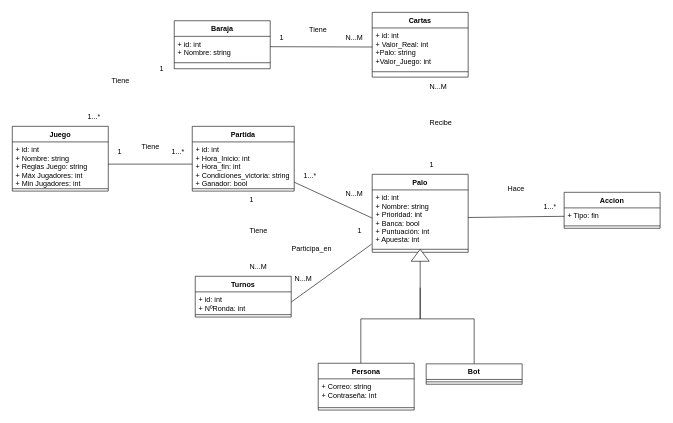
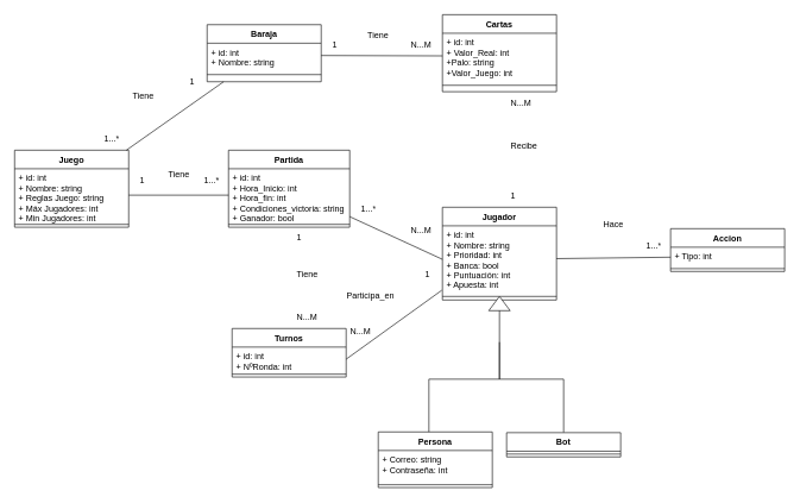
  <mxCell id="0" />
  <mxCell id="1" parent="0" />
  <mxCell id="2" value="Baraja" style="swimlane;fontStyle=1;align=center;verticalAlign=top;childLayout=stackLayout;horizontal=1;startSize=26;horizontalStack=0;resizeParent=1;resizeParentMax=0;resizeLast=0;collapsible=1;marginBottom=0;" parent="1" vertex="1"><mxGeometry x="290" y="34" width="160" height="80" as="geometry" /></mxCell>
  <mxCell id="3" value="+ id: int&#10;+ Nombre: string" style="text;strokeColor=none;fillColor=none;align=left;verticalAlign=top;spacingLeft=4;spacingRight=4;overflow=hidden;rotatable=0;points=[[0,0.5],[1,0.5]];portConstraint=eastwest;" parent="2" vertex="1"><mxGeometry y="26" width="160" height="34" as="geometry" /></mxCell>
  <mxCell id="4" value="" style="line;strokeWidth=1;fillColor=none;align=left;verticalAlign=middle;spacingTop=-1;spacingLeft=3;spacingRight=3;rotatable=0;labelPosition=right;points=[];portConstraint=eastwest;" parent="2" vertex="1"><mxGeometry y="60" width="160" height="20" as="geometry" /></mxCell>
  <mxCell id="5" value="Cartas" style="swimlane;fontStyle=1;align=center;verticalAlign=top;childLayout=stackLayout;horizontal=1;startSize=26;horizontalStack=0;resizeParent=1;resizeParentMax=0;resizeLast=0;collapsible=1;marginBottom=0;" parent="1" vertex="1"><mxGeometry x="620" y="20" width="160" height="108" as="geometry" /></mxCell>
  <mxCell id="6" value="+ id: int&#10;+ Valor_Real: int&#10;+Palo: string&#10;+Valor_Juego: int" style="text;strokeColor=none;fillColor=none;align=left;verticalAlign=top;spacingLeft=4;spacingRight=4;overflow=hidden;rotatable=0;points=[[0,0.5],[1,0.5]];portConstraint=eastwest;" parent="5" vertex="1"><mxGeometry y="26" width="160" height="64" as="geometry" /></mxCell>
  <mxCell id="7" value="" style="line;strokeWidth=1;fillColor=none;align=left;verticalAlign=middle;spacingTop=-1;spacingLeft=3;spacingRight=3;rotatable=0;labelPosition=right;points=[];portConstraint=eastwest;" parent="5" vertex="1"><mxGeometry y="90" width="160" height="18" as="geometry" /></mxCell>
  <mxCell id="8" value="" style="endArrow=none;html=1;rounded=0;" parent="1" source="3" target="6" edge="1"><mxGeometry relative="1" as="geometry"><mxPoint x="550" y="120" as="sourcePoint" /><mxPoint x="710" y="120" as="targetPoint" /></mxGeometry></mxCell>
  <mxCell id="9" value="1" style="text;strokeColor=none;fillColor=none;spacingLeft=4;spacingRight=4;overflow=hidden;rotatable=0;points=[[0,0.5],[1,0.5]];portConstraint=eastwest;fontSize=12;" parent="1" vertex="1"><mxGeometry x="460" y="49" width="40" height="30" as="geometry" /></mxCell>
  <mxCell id="10" value="N...M" style="text;strokeColor=none;fillColor=none;spacingLeft=4;spacingRight=4;overflow=hidden;rotatable=0;points=[[0,0.5],[1,0.5]];portConstraint=eastwest;fontSize=12;" parent="1" vertex="1"><mxGeometry x="570" y="49" width="40" height="30" as="geometry" /></mxCell>
  <mxCell id="11" value="Tiene" style="text;html=1;strokeColor=none;fillColor=none;align=center;verticalAlign=middle;whiteSpace=wrap;rounded=0;" parent="1" vertex="1"><mxGeometry x="510" y="40" width="40" height="20" as="geometry" /></mxCell>
  <mxCell id="12" value="Accion" style="swimlane;fontStyle=1;align=center;verticalAlign=top;childLayout=stackLayout;horizontal=1;startSize=26;horizontalStack=0;resizeParent=1;resizeParentMax=0;resizeLast=0;collapsible=1;marginBottom=0;" parent="1" vertex="1"><mxGeometry x="940" y="320" width="160" height="60" as="geometry" /></mxCell>
- <mxCell id="13" value="+ Tipo: fin" style="text;strokeColor=none;fillColor=none;align=left;verticalAlign=top;spacingLeft=4;spacingRight=4;overflow=hidden;rotatable=0;points=[[0,0.5],[1,0.5]];portConstraint=eastwest;" parent="12" vertex="1"><mxGeometry y="26" width="160" height="26" as="geometry" /></mxCell>
+ <mxCell id="13" value="+ Tipo: int" style="text;strokeColor=none;fillColor=none;align=left;verticalAlign=top;spacingLeft=4;spacingRight=4;overflow=hidden;rotatable=0;points=[[0,0.5],[1,0.5]];portConstraint=eastwest;" parent="12" vertex="1"><mxGeometry y="26" width="160" height="26" as="geometry" /></mxCell>
  <mxCell id="14" value="" style="line;strokeWidth=1;fillColor=none;align=left;verticalAlign=middle;spacingTop=-1;spacingLeft=3;spacingRight=3;rotatable=0;labelPosition=right;points=[];portConstraint=eastwest;" parent="12" vertex="1"><mxGeometry y="52" width="160" height="8" as="geometry" /></mxCell>
- <mxCell id="15" value="Palo" style="swimlane;fontStyle=1;align=center;verticalAlign=top;childLayout=stackLayout;horizontal=1;startSize=26;horizontalStack=0;resizeParent=1;resizeParentMax=0;resizeLast=0;collapsible=1;marginBottom=0;" parent="1" vertex="1"><mxGeometry x="620" y="290" width="160" height="130" as="geometry"><mxRectangle x="400" y="400" width="80" height="26" as="alternateBounds" /></mxGeometry></mxCell>
+ <mxCell id="15" value="Jugador" style="swimlane;fontStyle=1;align=center;verticalAlign=top;childLayout=stackLayout;horizontal=1;startSize=26;horizontalStack=0;resizeParent=1;resizeParentMax=0;resizeLast=0;collapsible=1;marginBottom=0;" parent="1" vertex="1"><mxGeometry x="620" y="290" width="160" height="130" as="geometry"><mxRectangle x="400" y="400" width="80" height="26" as="alternateBounds" /></mxGeometry></mxCell>
  <mxCell id="16" value="+ id: int&#10;+ Nombre: string&#10;+ Prioridad: int&#10;+ Banca: bool&#10;+ Puntuación: int&#10;+ Apuesta: int" style="text;strokeColor=none;fillColor=none;align=left;verticalAlign=top;spacingLeft=4;spacingRight=4;overflow=hidden;rotatable=0;points=[[0,0.5],[1,0.5]];portConstraint=eastwest;" parent="15" vertex="1"><mxGeometry y="26" width="160" height="94" as="geometry" /></mxCell>
  <mxCell id="17" value="" style="line;strokeWidth=1;fillColor=none;align=left;verticalAlign=middle;spacingTop=-1;spacingLeft=3;spacingRight=3;rotatable=0;labelPosition=right;points=[];portConstraint=eastwest;" parent="15" vertex="1"><mxGeometry y="120" width="160" height="10" as="geometry" /></mxCell>
  <mxCell id="18" value="" style="triangle;whiteSpace=wrap;html=1;rotation=-90;" parent="1" vertex="1"><mxGeometry x="690" y="410" width="20" height="30" as="geometry" /></mxCell>
  <mxCell id="19" value="" style="endArrow=none;html=1;rounded=0;entryX=0;entryY=0.5;entryDx=0;entryDy=0;edgeStyle=elbowEdgeStyle;elbow=vertical;exitX=0.444;exitY=0.012;exitDx=0;exitDy=0;exitPerimeter=0;" parent="1" source="21" target="18" edge="1"><mxGeometry relative="1" as="geometry"><mxPoint x="610" y="571" as="sourcePoint" /><mxPoint x="530" y="501" as="targetPoint" /><Array as="points"><mxPoint x="610" y="531" /><mxPoint x="650" y="531" /></Array></mxGeometry></mxCell>
  <mxCell id="20" value="" style="endArrow=none;html=1;rounded=0;edgeStyle=elbowEdgeStyle;elbow=vertical;exitX=0.5;exitY=0;exitDx=0;exitDy=0;" parent="1" source="24" edge="1"><mxGeometry relative="1" as="geometry"><mxPoint x="770" y="571" as="sourcePoint" /><mxPoint x="700" y="479" as="targetPoint" /><Array as="points"><mxPoint x="710" y="531" /></Array></mxGeometry></mxCell>
  <mxCell id="21" value="Persona" style="swimlane;fontStyle=1;align=center;verticalAlign=top;childLayout=stackLayout;horizontal=1;startSize=26;horizontalStack=0;resizeParent=1;resizeParentMax=0;resizeLast=0;collapsible=1;marginBottom=0;" parent="1" vertex="1"><mxGeometry x="530" y="605" width="160" height="78" as="geometry" /></mxCell>
  <mxCell id="22" value="+ Correo: string&#10;+ Contraseña: int" style="text;strokeColor=none;fillColor=none;align=left;verticalAlign=top;spacingLeft=4;spacingRight=4;overflow=hidden;rotatable=0;points=[[0,0.5],[1,0.5]];portConstraint=eastwest;" parent="21" vertex="1"><mxGeometry y="26" width="160" height="44" as="geometry" /></mxCell>
  <mxCell id="23" value="" style="line;strokeWidth=1;fillColor=none;align=left;verticalAlign=middle;spacingTop=-1;spacingLeft=3;spacingRight=3;rotatable=0;labelPosition=right;points=[];portConstraint=eastwest;" parent="21" vertex="1"><mxGeometry y="70" width="160" height="8" as="geometry" /></mxCell>
  <mxCell id="24" value="Bot" style="swimlane;fontStyle=1;align=center;verticalAlign=top;childLayout=stackLayout;horizontal=1;startSize=26;horizontalStack=0;resizeParent=1;resizeParentMax=0;resizeLast=0;collapsible=1;marginBottom=0;" parent="1" vertex="1"><mxGeometry x="710" y="606" width="160" height="34" as="geometry" /></mxCell>
  <mxCell id="25" value="" style="line;strokeWidth=1;fillColor=none;align=left;verticalAlign=middle;spacingTop=-1;spacingLeft=3;spacingRight=3;rotatable=0;labelPosition=right;points=[];portConstraint=eastwest;" parent="24" vertex="1"><mxGeometry y="26" width="160" height="8" as="geometry" /></mxCell>
  <mxCell id="26" value="N...M" style="text;strokeColor=none;fillColor=none;spacingLeft=4;spacingRight=4;overflow=hidden;rotatable=0;points=[[0,0.5],[1,0.5]];portConstraint=eastwest;fontSize=12;" parent="1" vertex="1"><mxGeometry x="710" y="130" width="40" height="30" as="geometry" /></mxCell>
  <mxCell id="27" value="1" style="text;strokeColor=none;fillColor=none;spacingLeft=4;spacingRight=4;overflow=hidden;rotatable=0;points=[[0,0.5],[1,0.5]];portConstraint=eastwest;fontSize=12;" parent="1" vertex="1"><mxGeometry x="710" y="260" width="40" height="30" as="geometry" /></mxCell>
  <mxCell id="28" value="Recibe" style="text;strokeColor=none;fillColor=none;spacingLeft=4;spacingRight=4;overflow=hidden;rotatable=0;points=[[0,0.5],[1,0.5]];portConstraint=eastwest;fontSize=12;" parent="1" vertex="1"><mxGeometry x="710" y="190" width="50" height="30" as="geometry" /></mxCell>
  <mxCell id="29" value="" style="endArrow=none;html=1;rounded=0;" parent="1" source="16" target="13" edge="1"><mxGeometry relative="1" as="geometry"><mxPoint x="450" y="380" as="sourcePoint" /><mxPoint x="610" y="380" as="targetPoint" /></mxGeometry></mxCell>
  <mxCell id="30" value="1...*" style="text;strokeColor=none;fillColor=none;spacingLeft=4;spacingRight=4;overflow=hidden;rotatable=0;points=[[0,0.5],[1,0.5]];portConstraint=eastwest;fontSize=12;" parent="1" vertex="1"><mxGeometry x="900" y="330" width="30" height="30" as="geometry" /></mxCell>
  <mxCell id="31" value="Hace" style="text;strokeColor=none;fillColor=none;spacingLeft=4;spacingRight=4;overflow=hidden;rotatable=0;points=[[0,0.5],[1,0.5]];portConstraint=eastwest;fontSize=12;" parent="1" vertex="1"><mxGeometry x="840" y="300" width="40" height="30" as="geometry" /></mxCell>
  <mxCell id="32" value="Partida" style="swimlane;fontStyle=1;align=center;verticalAlign=top;childLayout=stackLayout;horizontal=1;startSize=26;horizontalStack=0;resizeParent=1;resizeParentMax=0;resizeLast=0;collapsible=1;marginBottom=0;" parent="1" vertex="1"><mxGeometry x="320" y="210" width="170" height="108" as="geometry" /></mxCell>
  <mxCell id="33" value="+ id: int&#10;+ Hora_Inicio: int&#10;+ Hora_fin: int&#10;+ Condiciones_victoria: string&#10;+ Ganador: bool" style="text;strokeColor=none;fillColor=none;align=left;verticalAlign=top;spacingLeft=4;spacingRight=4;overflow=hidden;rotatable=0;points=[[0,0.5],[1,0.5]];portConstraint=eastwest;" parent="32" vertex="1"><mxGeometry y="26" width="170" height="74" as="geometry" /></mxCell>
  <mxCell id="34" value="" style="line;strokeWidth=1;fillColor=none;align=left;verticalAlign=middle;spacingTop=-1;spacingLeft=3;spacingRight=3;rotatable=0;labelPosition=right;points=[];portConstraint=eastwest;" parent="32" vertex="1"><mxGeometry y="100" width="170" height="8" as="geometry" /></mxCell>
  <mxCell id="35" value="Turnos" style="swimlane;fontStyle=1;align=center;verticalAlign=top;childLayout=stackLayout;horizontal=1;startSize=26;horizontalStack=0;resizeParent=1;resizeParentMax=0;resizeLast=0;collapsible=1;marginBottom=0;" parent="1" vertex="1"><mxGeometry x="325" y="460" width="160" height="68" as="geometry" /></mxCell>
  <mxCell id="36" value="+ id: int&#10;+ NºRonda: int" style="text;strokeColor=none;fillColor=none;align=left;verticalAlign=top;spacingLeft=4;spacingRight=4;overflow=hidden;rotatable=0;points=[[0,0.5],[1,0.5]];portConstraint=eastwest;" parent="35" vertex="1"><mxGeometry y="26" width="160" height="34" as="geometry" /></mxCell>
  <mxCell id="37" value="" style="line;strokeWidth=1;fillColor=none;align=left;verticalAlign=middle;spacingTop=-1;spacingLeft=3;spacingRight=3;rotatable=0;labelPosition=right;points=[];portConstraint=eastwest;" parent="35" vertex="1"><mxGeometry y="60" width="160" height="8" as="geometry" /></mxCell>
  <mxCell id="38" value="" style="endArrow=none;html=1;rounded=0;entryX=0;entryY=0.5;entryDx=0;entryDy=0;" parent="1" source="32" target="16" edge="1"><mxGeometry relative="1" as="geometry"><mxPoint x="450" y="380" as="sourcePoint" /><mxPoint x="610" y="380" as="targetPoint" /></mxGeometry></mxCell>
  <mxCell id="39" value="1...*" style="text;strokeColor=none;fillColor=none;spacingLeft=4;spacingRight=4;overflow=hidden;rotatable=0;points=[[0,0.5],[1,0.5]];portConstraint=eastwest;fontSize=12;" parent="1" vertex="1"><mxGeometry x="500" y="278" width="30" height="30" as="geometry" /></mxCell>
  <mxCell id="40" value="N...M" style="text;strokeColor=none;fillColor=none;spacingLeft=4;spacingRight=4;overflow=hidden;rotatable=0;points=[[0,0.5],[1,0.5]];portConstraint=eastwest;fontSize=12;" parent="1" vertex="1"><mxGeometry x="570" y="308" width="40" height="30" as="geometry" /></mxCell>
  <mxCell id="41" value="" style="endArrow=none;html=1;rounded=0;entryX=-0.006;entryY=0.962;entryDx=0;entryDy=0;entryPerimeter=0;exitX=1;exitY=0.5;exitDx=0;exitDy=0;" parent="1" source="36" target="16" edge="1"><mxGeometry relative="1" as="geometry"><mxPoint x="450" y="380" as="sourcePoint" /><mxPoint x="570" y="350" as="targetPoint" /></mxGeometry></mxCell>
  <mxCell id="42" value="1" style="text;strokeColor=none;fillColor=none;spacingLeft=4;spacingRight=4;overflow=hidden;rotatable=0;points=[[0,0.5],[1,0.5]];portConstraint=eastwest;fontSize=12;" parent="1" vertex="1"><mxGeometry x="410" y="318" width="20" height="30" as="geometry" /></mxCell>
  <mxCell id="43" value="N...M" style="text;strokeColor=none;fillColor=none;spacingLeft=4;spacingRight=4;overflow=hidden;rotatable=0;points=[[0,0.5],[1,0.5]];portConstraint=eastwest;fontSize=12;" parent="1" vertex="1"><mxGeometry x="410" y="430" width="40" height="30" as="geometry" /></mxCell>
  <mxCell id="44" value="Tiene" style="text;strokeColor=none;fillColor=none;spacingLeft=4;spacingRight=4;overflow=hidden;rotatable=0;points=[[0,0.5],[1,0.5]];portConstraint=eastwest;fontSize=12;" parent="1" vertex="1"><mxGeometry x="410" y="370" width="40" height="30" as="geometry" /></mxCell>
  <mxCell id="45" value="1" style="text;strokeColor=none;fillColor=none;spacingLeft=4;spacingRight=4;overflow=hidden;rotatable=0;points=[[0,0.5],[1,0.5]];portConstraint=eastwest;fontSize=12;" parent="1" vertex="1"><mxGeometry x="590" y="370" width="20" height="30" as="geometry" /></mxCell>
  <mxCell id="46" value="N...M" style="text;strokeColor=none;fillColor=none;spacingLeft=4;spacingRight=4;overflow=hidden;rotatable=0;points=[[0,0.5],[1,0.5]];portConstraint=eastwest;fontSize=12;" parent="1" vertex="1"><mxGeometry x="485" y="450" width="40" height="30" as="geometry" /></mxCell>
  <mxCell id="47" value="Participa_en" style="text;strokeColor=none;fillColor=none;spacingLeft=4;spacingRight=4;overflow=hidden;rotatable=0;points=[[0,0.5],[1,0.5]];portConstraint=eastwest;fontSize=12;" parent="1" vertex="1"><mxGeometry x="480" y="400" width="80" height="30" as="geometry" /></mxCell>
  <mxCell id="48" value="Juego" style="swimlane;fontStyle=1;align=center;verticalAlign=top;childLayout=stackLayout;horizontal=1;startSize=26;horizontalStack=0;resizeParent=1;resizeParentMax=0;resizeLast=0;collapsible=1;marginBottom=0;" parent="1" vertex="1"><mxGeometry x="20" y="210" width="160" height="108" as="geometry" /></mxCell>
  <mxCell id="49" value="+ id: int&#10;+ Nombre: string&#10;+ Reglas Juego: string&#10;+ Máx Jugadores: int&#10;+ Min Jugadores: int" style="text;strokeColor=none;fillColor=none;align=left;verticalAlign=top;spacingLeft=4;spacingRight=4;overflow=hidden;rotatable=0;points=[[0,0.5],[1,0.5]];portConstraint=eastwest;" parent="48" vertex="1"><mxGeometry y="26" width="160" height="74" as="geometry" /></mxCell>
  <mxCell id="50" value="" style="line;strokeWidth=1;fillColor=none;align=left;verticalAlign=middle;spacingTop=-1;spacingLeft=3;spacingRight=3;rotatable=0;labelPosition=right;points=[];portConstraint=eastwest;" parent="48" vertex="1"><mxGeometry y="100" width="160" height="8" as="geometry" /></mxCell>
  <mxCell id="51" value="" style="endArrow=none;html=1;rounded=0;" edge="1" parent="1" source="49" target="33"><mxGeometry relative="1" as="geometry"><mxPoint x="170" y="520" as="sourcePoint" /><mxPoint x="330" y="520" as="targetPoint" /></mxGeometry></mxCell>
  <mxCell id="52" value="1" style="text;strokeColor=none;fillColor=none;spacingLeft=4;spacingRight=4;overflow=hidden;rotatable=0;points=[[0,0.5],[1,0.5]];portConstraint=eastwest;fontSize=12;" vertex="1" parent="1"><mxGeometry x="190" y="238" width="20" height="30" as="geometry" /></mxCell>
  <mxCell id="53" value="1...*" style="text;strokeColor=none;fillColor=none;spacingLeft=4;spacingRight=4;overflow=hidden;rotatable=0;points=[[0,0.5],[1,0.5]];portConstraint=eastwest;fontSize=12;" vertex="1" parent="1"><mxGeometry x="280" y="238" width="40" height="30" as="geometry" /></mxCell>
  <mxCell id="54" value="Tiene" style="text;strokeColor=none;fillColor=none;spacingLeft=4;spacingRight=4;overflow=hidden;rotatable=0;points=[[0,0.5],[1,0.5]];portConstraint=eastwest;fontSize=12;" vertex="1" parent="1"><mxGeometry x="230" y="230" width="40" height="30" as="geometry" /></mxCell>
+ <mxCell id="55" value="" style="endArrow=none;html=1;rounded=0;" edge="1" parent="1" source="48" target="2"><mxGeometry relative="1" as="geometry"><mxPoint x="480" y="320" as="sourcePoint" /><mxPoint x="640" y="320" as="targetPoint" /></mxGeometry></mxCell>
  <mxCell id="56" value="1...*" style="text;strokeColor=none;fillColor=none;spacingLeft=4;spacingRight=4;overflow=hidden;rotatable=0;points=[[0,0.5],[1,0.5]];portConstraint=eastwest;fontSize=12;" vertex="1" parent="1"><mxGeometry x="140" y="180" width="30" height="30" as="geometry" /></mxCell>
  <mxCell id="57" value="1" style="text;strokeColor=none;fillColor=none;spacingLeft=4;spacingRight=4;overflow=hidden;rotatable=0;points=[[0,0.5],[1,0.5]];portConstraint=eastwest;fontSize=12;" vertex="1" parent="1"><mxGeometry x="260" y="100" width="20" height="30" as="geometry" /></mxCell>
  <mxCell id="58" value="Tiene" style="text;strokeColor=none;fillColor=none;spacingLeft=4;spacingRight=4;overflow=hidden;rotatable=0;points=[[0,0.5],[1,0.5]];portConstraint=eastwest;fontSize=12;" vertex="1" parent="1"><mxGeometry x="180" y="120" width="40" height="30" as="geometry" /></mxCell>
